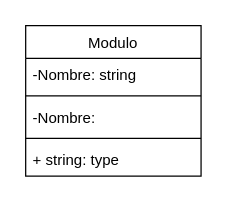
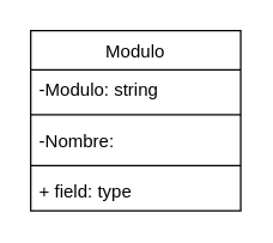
  <mxCell id="0" />
  <mxCell id="1" parent="0" />
  <mxCell id="2" value="Modulo" style="swimlane;fontStyle=0;childLayout=stackLayout;horizontal=1;startSize=26;fillColor=none;horizontalStack=0;resizeParent=1;resizeParentMax=0;resizeLast=0;collapsible=1;marginBottom=0;" vertex="1" parent="1"><mxGeometry x="20" y="20" width="140" height="120" as="geometry" /></mxCell>
- <mxCell id="3" value="-Nombre: string" style="text;strokeColor=none;fillColor=none;align=left;verticalAlign=top;spacingLeft=4;spacingRight=4;overflow=hidden;rotatable=0;points=[[0,0.5],[1,0.5]];portConstraint=eastwest;" vertex="1" parent="2"><mxGeometry y="26" width="140" height="26" as="geometry" /></mxCell>
+ <mxCell id="3" value="-Modulo: string" style="text;strokeColor=none;fillColor=none;align=left;verticalAlign=top;spacingLeft=4;spacingRight=4;overflow=hidden;rotatable=0;points=[[0,0.5],[1,0.5]];portConstraint=eastwest;" vertex="1" parent="2"><mxGeometry y="26" width="140" height="26" as="geometry" /></mxCell>
  <mxCell id="4" value="" style="line;strokeWidth=1;fillColor=none;align=left;verticalAlign=middle;spacingTop=-1;spacingLeft=3;spacingRight=3;rotatable=0;labelPosition=right;points=[];portConstraint=eastwest;strokeColor=inherit;" vertex="1" parent="2"><mxGeometry y="52" width="140" height="8" as="geometry" /></mxCell>
  <mxCell id="5" value="-Nombre:" style="text;strokeColor=none;fillColor=none;align=left;verticalAlign=top;spacingLeft=4;spacingRight=4;overflow=hidden;rotatable=0;points=[[0,0.5],[1,0.5]];portConstraint=eastwest;" vertex="1" parent="2"><mxGeometry y="60" width="140" height="26" as="geometry" /></mxCell>
  <mxCell id="6" value="" style="line;strokeWidth=1;fillColor=none;align=left;verticalAlign=middle;spacingTop=-1;spacingLeft=3;spacingRight=3;rotatable=0;labelPosition=right;points=[];portConstraint=eastwest;strokeColor=inherit;" vertex="1" parent="2"><mxGeometry y="86" width="140" height="8" as="geometry" /></mxCell>
- <mxCell id="7" value="+ string: type" style="text;strokeColor=none;fillColor=none;align=left;verticalAlign=top;spacingLeft=4;spacingRight=4;overflow=hidden;rotatable=0;points=[[0,0.5],[1,0.5]];portConstraint=eastwest;" vertex="1" parent="2"><mxGeometry y="94" width="140" height="26" as="geometry" /></mxCell>
+ <mxCell id="7" value="+ field: type" style="text;strokeColor=none;fillColor=none;align=left;verticalAlign=top;spacingLeft=4;spacingRight=4;overflow=hidden;rotatable=0;points=[[0,0.5],[1,0.5]];portConstraint=eastwest;" vertex="1" parent="2"><mxGeometry y="94" width="140" height="26" as="geometry" /></mxCell>
